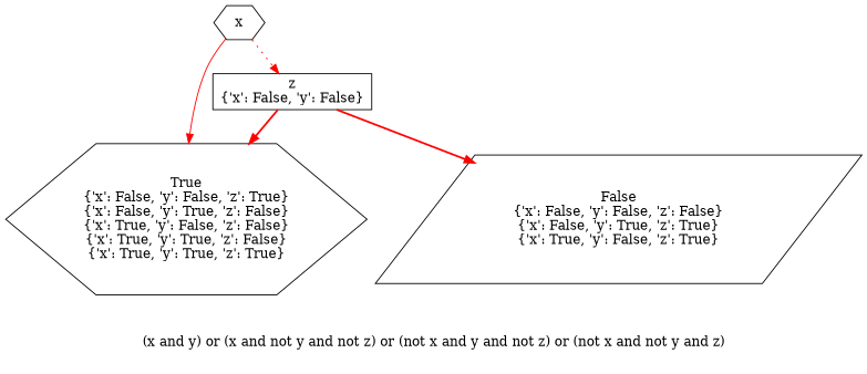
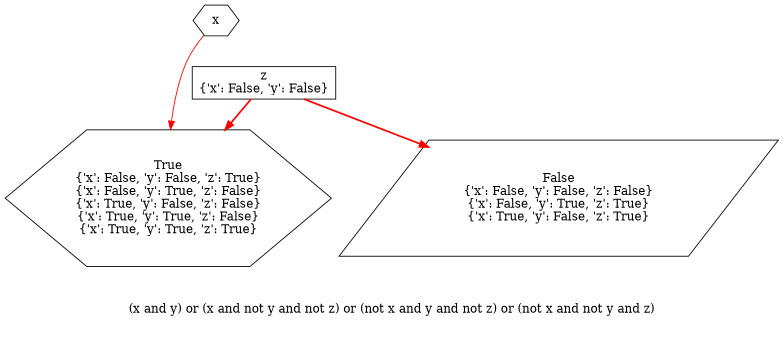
  digraph {
    label="(x and y) or (x and not y and not z) or (not x and y and not z) or (not x and not y and z)\n\n"
    node [shape=hexagon]
    edge [fontcolor=gray style=bold color=red]
    n1 [label=x]
    n2 [label="z\n{'x': False, 'y': False}" shape=box]
    n3 [label="True\n{'x': False, 'y': False, 'z': True}\n{'x': False, 'y': True, 'z': False}\n{'x': True, 'y': False, 'z': False}\n{'x': True, 'y': True, 'z': False}\n{'x': True, 'y': True, 'z': True}"]
    n4 [label="False\n{'x': False, 'y': False, 'z': False}\n{'x': False, 'y': True, 'z': True}\n{'x': True, 'y': False, 'z': True}" shape=parallelogram]
-   n1 -> n2 [style=dotted]
    n1 -> n3 [style=solid]
    n2 -> n3
    n2 -> n4
  }
